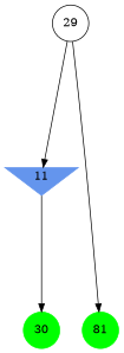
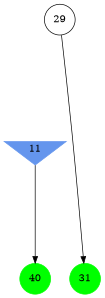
  digraph {
    ranksep=2.0
    node [color=green shape=circle style=filled]
    29 [color=black style=""]
    11 [color=cornflowerblue shape=invtriangle]
-   30
-   31 [label=81]
+   30 [label=40]
+   31
    subgraph sub_1 {
      rank=same
      29
    }
    subgraph sub_2 {
      rank=same
      11
    }
    subgraph sub_3 {
      rank=same
      30
      31
    }
-   29 -> 11
    29 -> 31
    11 -> 30
  }
